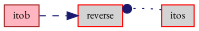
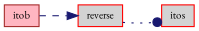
  digraph {
    fontname="EB Garamond"
    rankdir=LR
    node [color=red fillcolor=lightgrey fontname="EB Garamond" fontsize=10 shape=record style=filled]
    edge [color=midnightblue fontname="EB Garamond" fontsize=10 labelfontname=Helvetica labelfontsize=10]
    n1 [color=brown fillcolor=lightpink fontcolor=black height=0.2 label=itob width=0.4]
    n2 [height=0.2 label=reverse width=0.4]
    n3 [height=0.2 label=itos width=0.4]
    n1 -> n2 [arrowhead=normal style=dashed]
-   n3 -> n2 [arrowhead=dot style=dotted]
+   n2 -> n3 [arrowhead=dot style=dotted]
  }
